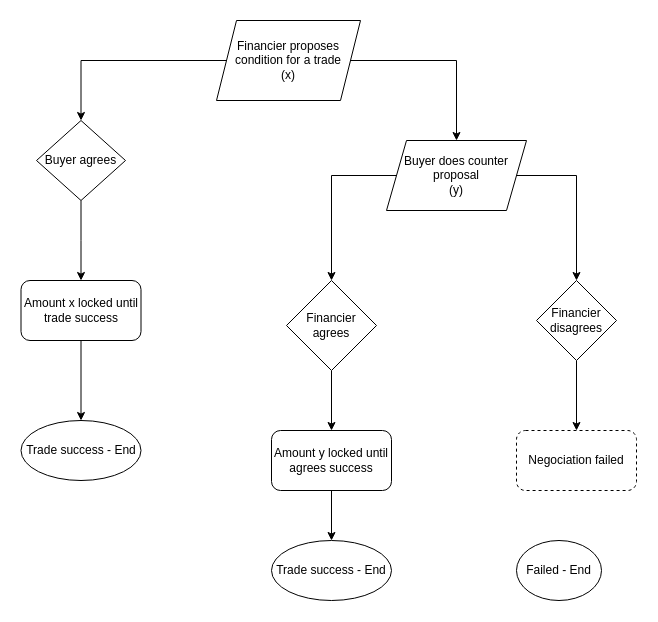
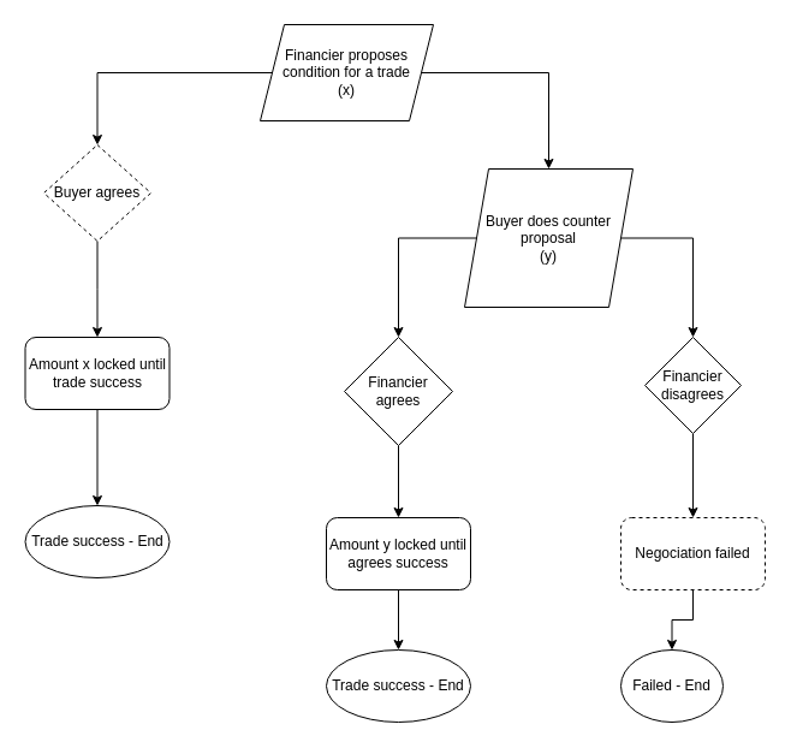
  <mxCell id="0" />
  <mxCell id="1" parent="0" />
  <mxCell id="2" value="" style="edgeStyle=orthogonalEdgeStyle;rounded=0;orthogonalLoop=1;jettySize=auto;html=1;exitX=1;exitY=0.5;exitDx=0;exitDy=0;entryX=0.5;entryY=0;entryDx=0;entryDy=0;" edge="1" parent="1" source="5" target="8"><mxGeometry relative="1" as="geometry"><mxPoint x="329" y="70" as="sourcePoint" /><mxPoint x="455" y="140" as="targetPoint" /></mxGeometry></mxCell>
  <mxCell id="3" value="" style="edgeStyle=orthogonalEdgeStyle;rounded=0;orthogonalLoop=1;jettySize=auto;html=1;exitX=0;exitY=0.5;exitDx=0;exitDy=0;entryX=0.5;entryY=0;entryDx=0;entryDy=0;" edge="1" parent="1" source="5" target="9"><mxGeometry relative="1" as="geometry"><mxPoint x="209" y="70" as="sourcePoint" /><mxPoint x="85" y="140" as="targetPoint" /></mxGeometry></mxCell>
  <mxCell id="4" value="" style="edgeStyle=orthogonalEdgeStyle;rounded=0;orthogonalLoop=1;jettySize=auto;html=1;exitX=0.5;exitY=1;exitDx=0;exitDy=0;" edge="1" parent="1" source="9"><mxGeometry relative="1" as="geometry"><mxPoint x="85" y="200" as="sourcePoint" /><mxPoint x="80.5" y="280" as="targetPoint" /></mxGeometry></mxCell>
  <mxCell id="5" value="&lt;span&gt;Financier proposes condition for a trade&lt;/span&gt;&lt;br&gt;&lt;span&gt;(x)&lt;/span&gt;" style="shape=parallelogram;perimeter=parallelogramPerimeter;whiteSpace=wrap;html=1;fixedSize=1;" vertex="1" parent="1"><mxGeometry x="216" y="20" width="144" height="80" as="geometry" /></mxCell>
  <mxCell id="6" value="" style="edgeStyle=orthogonalEdgeStyle;rounded=0;orthogonalLoop=1;jettySize=auto;html=1;" edge="1" parent="1" source="8" target="11"><mxGeometry relative="1" as="geometry"><mxPoint x="330" y="270" as="targetPoint" /></mxGeometry></mxCell>
  <mxCell id="7" style="edgeStyle=orthogonalEdgeStyle;rounded=0;orthogonalLoop=1;jettySize=auto;html=1;" edge="1" parent="1" source="8" target="13"><mxGeometry relative="1" as="geometry"><mxPoint x="571" y="270" as="targetPoint" /></mxGeometry></mxCell>
- <mxCell id="8" value="&lt;span&gt;Buyer does counter proposal&lt;/span&gt;&lt;br&gt;&lt;span&gt;(y)&lt;/span&gt;" style="shape=parallelogram;perimeter=parallelogramPerimeter;whiteSpace=wrap;html=1;fixedSize=1;" vertex="1" parent="1"><mxGeometry x="386" y="140" width="140" height="70" as="geometry" /></mxCell>
- <mxCell id="9" value="Buyer agrees" style="rhombus;whiteSpace=wrap;html=1;rounded=0;" vertex="1" parent="1"><mxGeometry x="36" y="120" width="89" height="80" as="geometry" /></mxCell>
+ <mxCell id="8" value="&lt;span&gt;Buyer does counter proposal&lt;/span&gt;&lt;br&gt;&lt;span&gt;(y)&lt;/span&gt;" style="shape=parallelogram;perimeter=parallelogramPerimeter;whiteSpace=wrap;html=1;fixedSize=1;" vertex="1" parent="1"><mxGeometry x="386" y="140" width="140" height="115" as="geometry" /></mxCell>
+ <mxCell id="9" value="Buyer agrees" style="rhombus;whiteSpace=wrap;html=1;rounded=0;dashed=1;" vertex="1" parent="1"><mxGeometry x="36" y="120" width="89" height="80" as="geometry" /></mxCell>
  <mxCell id="10" value="" style="edgeStyle=orthogonalEdgeStyle;rounded=0;orthogonalLoop=1;jettySize=auto;html=1;" edge="1" parent="1" source="11" target="17"><mxGeometry relative="1" as="geometry" /></mxCell>
  <mxCell id="11" value="Financier agrees" style="rhombus;whiteSpace=wrap;html=1;rounded=0;" vertex="1" parent="1"><mxGeometry x="286" y="280" width="90" height="90" as="geometry" /></mxCell>
  <mxCell id="12" value="" style="edgeStyle=orthogonalEdgeStyle;rounded=0;orthogonalLoop=1;jettySize=auto;html=1;" edge="1" parent="1" source="13" target="19"><mxGeometry relative="1" as="geometry" /></mxCell>
  <mxCell id="13" value="Financier disagrees" style="rhombus;whiteSpace=wrap;html=1;rounded=0;" vertex="1" parent="1"><mxGeometry x="536" y="280" width="80" height="80" as="geometry" /></mxCell>
  <mxCell id="14" value="" style="edgeStyle=orthogonalEdgeStyle;rounded=0;orthogonalLoop=1;jettySize=auto;html=1;" edge="1" parent="1" source="15" target="20"><mxGeometry relative="1" as="geometry" /></mxCell>
  <mxCell id="15" value="Amount x locked until trade success" style="whiteSpace=wrap;html=1;rounded=1;" vertex="1" parent="1"><mxGeometry x="20.5" y="280" width="120" height="60" as="geometry" /></mxCell>
  <mxCell id="16" value="" style="edgeStyle=orthogonalEdgeStyle;rounded=0;orthogonalLoop=1;jettySize=auto;html=1;" edge="1" parent="1" source="17" target="21"><mxGeometry relative="1" as="geometry" /></mxCell>
  <mxCell id="17" value="Amount y locked until agrees success" style="whiteSpace=wrap;html=1;rounded=1;" vertex="1" parent="1"><mxGeometry x="271" y="430" width="120" height="60" as="geometry" /></mxCell>
+ <mxCell id="18" value="" style="edgeStyle=orthogonalEdgeStyle;rounded=0;orthogonalLoop=1;jettySize=auto;html=1;" edge="1" parent="1" source="19" target="22"><mxGeometry relative="1" as="geometry" /></mxCell>
  <mxCell id="19" value="Negociation failed" style="whiteSpace=wrap;html=1;rounded=1;dashed=1;" vertex="1" parent="1"><mxGeometry x="516" y="430" width="120" height="60" as="geometry" /></mxCell>
  <mxCell id="20" value="Trade success - End" style="ellipse;whiteSpace=wrap;html=1;rounded=1;" vertex="1" parent="1"><mxGeometry x="20.5" y="420" width="120" height="60" as="geometry" /></mxCell>
  <mxCell id="21" value="Trade success - End" style="ellipse;whiteSpace=wrap;html=1;rounded=1;" vertex="1" parent="1"><mxGeometry x="271" y="540" width="120" height="60" as="geometry" /></mxCell>
  <mxCell id="22" value="Failed - End" style="ellipse;whiteSpace=wrap;html=1;rounded=1;" vertex="1" parent="1"><mxGeometry x="516" y="540" width="85" height="60" as="geometry" /></mxCell>
